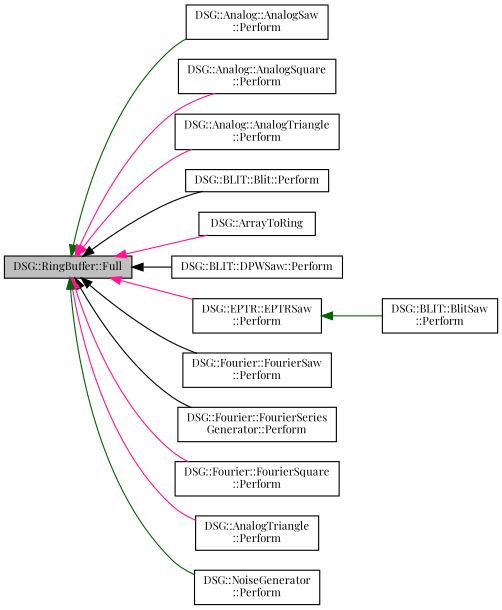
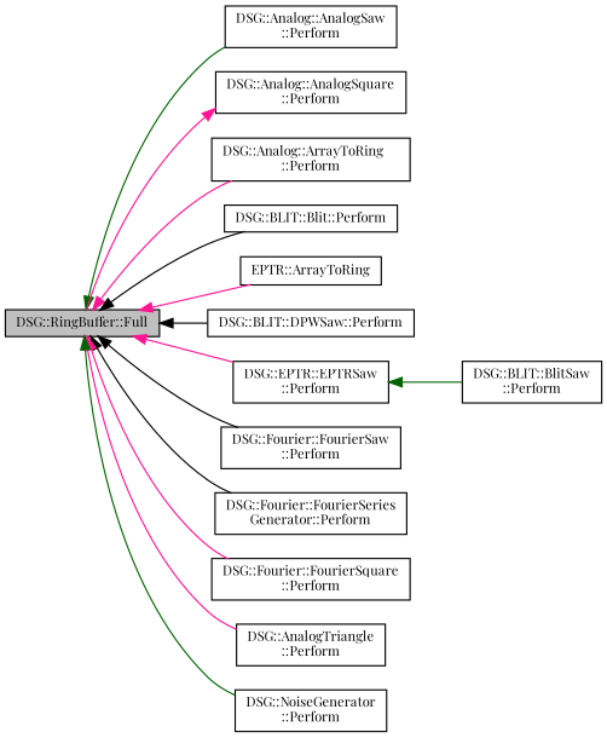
  digraph {
    fontname="Playfair Display"
    rankdir=LR
    node [color=black fillcolor=white fontname="Playfair Display" fontsize=10 shape=record style=filled]
    edge [color=deeppink dir=back fontname="Playfair Display" fontsize=10 labelfontname=Helvetica labelfontsize=10 style=solid]
    n1 [fillcolor=grey75 fontcolor=black height=0.2 label="DSG::RingBuffer::Full" width=0.4]
    n2 [height=0.2 label="DSG::Analog::AnalogSaw\l::Perform" width=0.4]
    n3 [height=0.2 label="DSG::Analog::AnalogSquare\l::Perform" width=0.4]
-   n4 [height=0.2 label="DSG::Analog::AnalogTriangle\l::Perform" width=0.4]
+   n4 [height=0.2 label="DSG::Analog::ArrayToRing\l::Perform" width=0.4]
    n5 [height=0.2 label="DSG::BLIT::Blit::Perform" width=0.4]
-   n6 [height=0.2 label="DSG::ArrayToRing" width=0.4]
+   n6 [height=0.2 label="EPTR::ArrayToRing" width=0.4]
    n7 [height=0.2 label="DSG::BLIT::DPWSaw::Perform" width=0.4]
    n8 [height=0.2 label="DSG::EPTR::EPTRSaw\l::Perform" width=0.4]
    n9 [height=0.2 label="DSG::Fourier::FourierSaw\l::Perform" width=0.4]
    n10 [height=0.2 label="DSG::Fourier::FourierSeries\lGenerator::Perform" width=0.4]
    n11 [height=0.2 label="DSG::Fourier::FourierSquare\l::Perform" width=0.4]
    n12 [height=0.2 label="DSG::AnalogTriangle\l::Perform" width=0.4]
    n13 [height=0.2 label="DSG::NoiseGenerator\l::Perform" width=0.4]
    n14 [height=0.2 label="DSG::BLIT::BlitSaw\l::Perform" width=0.4]
    n1 -> n2 [color=darkgreen]
-   n1 -> n3
+   n3 -> n1
    n1 -> n4
    n1 -> n5 [color=black]
    n1 -> n6
    n1 -> n7 [color=black]
    n1 -> n8
    n1 -> n9 [color=black]
    n1 -> n10 [color=black]
    n1 -> n11
    n1 -> n12
    n1 -> n13 [color=darkgreen]
    n8 -> n14 [color=darkgreen]
  }
